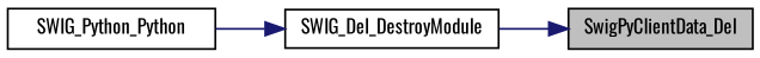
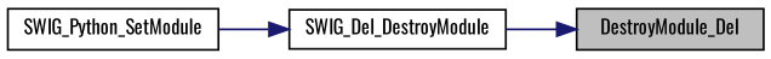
  digraph {
    fontname=Oswald
    rankdir=RL
    node [color=black fillcolor=white fontname=Oswald fontsize=10 shape=record style=filled]
    edge [color=midnightblue dir=back fontname=Oswald fontsize=10 labelfontname=Helvetica labelfontsize=10 style=solid]
-   n1 [fillcolor=grey75 fontcolor=black height=0.2 label=SwigPyClientData_Del width=0.4]
+   n1 [fillcolor=grey75 fontcolor=black height=0.2 label=DestroyModule_Del width=0.4]
    n2 [height=0.2 label=SWIG_Del_DestroyModule width=0.4]
-   n3 [height=0.2 label=SWIG_Python_Python width=0.4]
+   n3 [height=0.2 label=SWIG_Python_SetModule width=0.4]
    n1 -> n2
    n2 -> n3
  }
